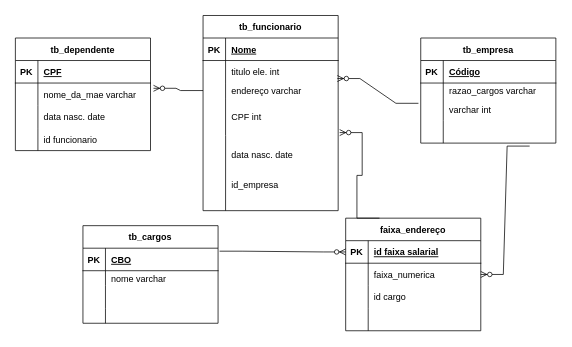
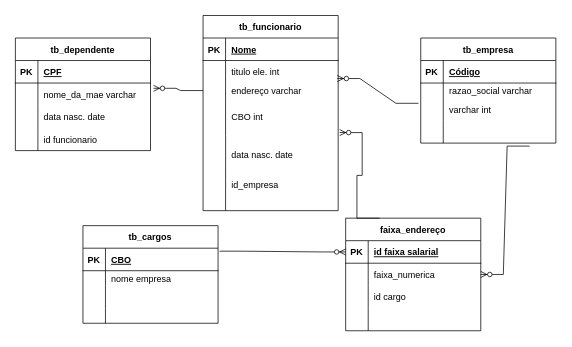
  <mxCell id="0" />
  <mxCell id="1" parent="0" />
  <mxCell id="2" value="tb_funcionario" style="shape=table;startSize=30;container=1;collapsible=1;childLayout=tableLayout;fixedRows=1;rowLines=0;fontStyle=1;align=center;resizeLast=1;" vertex="1" parent="1"><mxGeometry x="270" y="20" width="180" height="260" as="geometry" /></mxCell>
  <mxCell id="3" value="" style="shape=tableRow;horizontal=0;startSize=0;swimlaneHead=0;swimlaneBody=0;fillColor=none;collapsible=0;dropTarget=0;points=[[0,0.5],[1,0.5]];portConstraint=eastwest;top=0;left=0;right=0;bottom=1;" vertex="1" parent="2"><mxGeometry y="30" width="180" height="30" as="geometry" /></mxCell>
  <mxCell id="4" value="PK" style="shape=partialRectangle;connectable=0;fillColor=none;top=0;left=0;bottom=0;right=0;fontStyle=1;overflow=hidden;" vertex="1" parent="3"><mxGeometry width="30" height="30" as="geometry"><mxRectangle width="30" height="30" as="alternateBounds" /></mxGeometry></mxCell>
  <mxCell id="5" value="Nome" style="shape=partialRectangle;connectable=0;fillColor=none;top=0;left=0;bottom=0;right=0;align=left;spacingLeft=6;fontStyle=5;overflow=hidden;" vertex="1" parent="3"><mxGeometry x="30" width="150" height="30" as="geometry"><mxRectangle width="150" height="30" as="alternateBounds" /></mxGeometry></mxCell>
  <mxCell id="6" value="" style="shape=tableRow;horizontal=0;startSize=0;swimlaneHead=0;swimlaneBody=0;fillColor=none;collapsible=0;dropTarget=0;points=[[0,0.5],[1,0.5]];portConstraint=eastwest;top=0;left=0;right=0;bottom=0;" vertex="1" parent="2"><mxGeometry y="60" width="180" height="30" as="geometry" /></mxCell>
  <mxCell id="7" value="" style="shape=partialRectangle;connectable=0;fillColor=none;top=0;left=0;bottom=0;right=0;editable=1;overflow=hidden;" vertex="1" parent="6"><mxGeometry width="30" height="30" as="geometry"><mxRectangle width="30" height="30" as="alternateBounds" /></mxGeometry></mxCell>
  <mxCell id="8" value="titulo ele. int" style="shape=partialRectangle;connectable=0;fillColor=none;top=0;left=0;bottom=0;right=0;align=left;spacingLeft=6;overflow=hidden;" vertex="1" parent="6"><mxGeometry x="30" width="150" height="30" as="geometry"><mxRectangle width="150" height="30" as="alternateBounds" /></mxGeometry></mxCell>
  <mxCell id="9" value="" style="shape=tableRow;horizontal=0;startSize=0;swimlaneHead=0;swimlaneBody=0;fillColor=none;collapsible=0;dropTarget=0;points=[[0,0.5],[1,0.5]];portConstraint=eastwest;top=0;left=0;right=0;bottom=0;" vertex="1" parent="2"><mxGeometry y="90" width="180" height="20" as="geometry" /></mxCell>
  <mxCell id="10" value="" style="shape=partialRectangle;connectable=0;fillColor=none;top=0;left=0;bottom=0;right=0;editable=1;overflow=hidden;" vertex="1" parent="9"><mxGeometry width="30" height="20" as="geometry"><mxRectangle width="30" height="20" as="alternateBounds" /></mxGeometry></mxCell>
  <mxCell id="11" value="endereço varchar" style="shape=partialRectangle;connectable=0;fillColor=none;top=0;left=0;bottom=0;right=0;align=left;spacingLeft=6;overflow=hidden;" vertex="1" parent="9"><mxGeometry x="30" width="150" height="20" as="geometry"><mxRectangle width="150" height="20" as="alternateBounds" /></mxGeometry></mxCell>
  <mxCell id="12" value="" style="shape=tableRow;horizontal=0;startSize=0;swimlaneHead=0;swimlaneBody=0;fillColor=none;collapsible=0;dropTarget=0;points=[[0,0.5],[1,0.5]];portConstraint=eastwest;top=0;left=0;right=0;bottom=0;" vertex="1" parent="2"><mxGeometry y="110" width="180" height="50" as="geometry" /></mxCell>
  <mxCell id="13" value="" style="shape=partialRectangle;connectable=0;fillColor=none;top=0;left=0;bottom=0;right=0;editable=1;overflow=hidden;" vertex="1" parent="12"><mxGeometry width="30" height="50" as="geometry"><mxRectangle width="30" height="50" as="alternateBounds" /></mxGeometry></mxCell>
- <mxCell id="14" value="CPF int" style="shape=partialRectangle;connectable=0;fillColor=none;top=0;left=0;bottom=0;right=0;align=left;spacingLeft=6;overflow=hidden;verticalAlign=middle;" vertex="1" parent="12"><mxGeometry x="30" width="150" height="50" as="geometry"><mxRectangle width="150" height="50" as="alternateBounds" /></mxGeometry></mxCell>
+ <mxCell id="14" value="CBO int" style="shape=partialRectangle;connectable=0;fillColor=none;top=0;left=0;bottom=0;right=0;align=left;spacingLeft=6;overflow=hidden;verticalAlign=middle;" vertex="1" parent="12"><mxGeometry x="30" width="150" height="50" as="geometry"><mxRectangle width="150" height="50" as="alternateBounds" /></mxGeometry></mxCell>
  <mxCell id="15" value="" style="shape=tableRow;horizontal=0;startSize=0;swimlaneHead=0;swimlaneBody=0;fillColor=none;collapsible=0;dropTarget=0;points=[[0,0.5],[1,0.5]];portConstraint=eastwest;top=0;left=0;right=0;bottom=0;" vertex="1" parent="1"><mxGeometry x="340" y="190" width="180" height="50" as="geometry" /></mxCell>
  <mxCell id="16" value="" style="shape=partialRectangle;connectable=0;fillColor=none;top=0;left=0;bottom=0;right=0;editable=1;overflow=hidden;" vertex="1" parent="15"><mxGeometry width="30" height="50" as="geometry"><mxRectangle width="30" height="50" as="alternateBounds" /></mxGeometry></mxCell>
  <mxCell id="17" value="data nasc. date" style="shape=partialRectangle;connectable=0;fillColor=none;top=0;left=0;bottom=0;right=0;align=left;spacingLeft=6;overflow=hidden;verticalAlign=middle;" vertex="1" parent="1"><mxGeometry x="300" y="180" width="140" height="50" as="geometry"><mxRectangle width="150" height="50" as="alternateBounds" /></mxGeometry></mxCell>
  <mxCell id="18" value="id_empresa" style="shape=partialRectangle;connectable=0;fillColor=none;top=0;left=0;bottom=0;right=0;align=left;spacingLeft=6;overflow=hidden;verticalAlign=middle;" vertex="1" parent="1"><mxGeometry x="300" y="220" width="140" height="50" as="geometry"><mxRectangle width="150" height="50" as="alternateBounds" /></mxGeometry></mxCell>
  <mxCell id="19" value="" style="endArrow=none;html=1;rounded=0;entryX=0.167;entryY=1;entryDx=0;entryDy=0;entryPerimeter=0;" edge="1" parent="1" target="12"><mxGeometry width="50" height="50" relative="1" as="geometry"><mxPoint x="300" y="280" as="sourcePoint" /><mxPoint x="300" y="190" as="targetPoint" /></mxGeometry></mxCell>
  <mxCell id="20" value="tb_empresa" style="shape=table;startSize=30;container=1;collapsible=1;childLayout=tableLayout;fixedRows=1;rowLines=0;fontStyle=1;align=center;resizeLast=1;" vertex="1" parent="1"><mxGeometry x="560" y="50" width="180" height="140" as="geometry" /></mxCell>
  <mxCell id="21" value="" style="shape=tableRow;horizontal=0;startSize=0;swimlaneHead=0;swimlaneBody=0;fillColor=none;collapsible=0;dropTarget=0;points=[[0,0.5],[1,0.5]];portConstraint=eastwest;top=0;left=0;right=0;bottom=1;" vertex="1" parent="20"><mxGeometry y="30" width="180" height="30" as="geometry" /></mxCell>
  <mxCell id="22" value="PK" style="shape=partialRectangle;connectable=0;fillColor=none;top=0;left=0;bottom=0;right=0;fontStyle=1;overflow=hidden;" vertex="1" parent="21"><mxGeometry width="30" height="30" as="geometry"><mxRectangle width="30" height="30" as="alternateBounds" /></mxGeometry></mxCell>
  <mxCell id="23" value="Código" style="shape=partialRectangle;connectable=0;fillColor=none;top=0;left=0;bottom=0;right=0;align=left;spacingLeft=6;fontStyle=5;overflow=hidden;" vertex="1" parent="21"><mxGeometry x="30" width="150" height="30" as="geometry"><mxRectangle width="150" height="30" as="alternateBounds" /></mxGeometry></mxCell>
  <mxCell id="24" value="" style="shape=tableRow;horizontal=0;startSize=0;swimlaneHead=0;swimlaneBody=0;fillColor=none;collapsible=0;dropTarget=0;points=[[0,0.5],[1,0.5]];portConstraint=eastwest;top=0;left=0;right=0;bottom=0;" vertex="1" parent="20"><mxGeometry y="60" width="180" height="20" as="geometry" /></mxCell>
  <mxCell id="25" value="" style="shape=partialRectangle;connectable=0;fillColor=none;top=0;left=0;bottom=0;right=0;editable=1;overflow=hidden;" vertex="1" parent="24"><mxGeometry width="30" height="20" as="geometry"><mxRectangle width="30" height="20" as="alternateBounds" /></mxGeometry></mxCell>
- <mxCell id="26" value="razao_cargos varchar" style="shape=partialRectangle;connectable=0;fillColor=none;top=0;left=0;bottom=0;right=0;align=left;spacingLeft=6;overflow=hidden;" vertex="1" parent="24"><mxGeometry x="30" width="150" height="20" as="geometry"><mxRectangle width="150" height="20" as="alternateBounds" /></mxGeometry></mxCell>
+ <mxCell id="26" value="razao_social varchar" style="shape=partialRectangle;connectable=0;fillColor=none;top=0;left=0;bottom=0;right=0;align=left;spacingLeft=6;overflow=hidden;" vertex="1" parent="24"><mxGeometry x="30" width="150" height="20" as="geometry"><mxRectangle width="150" height="20" as="alternateBounds" /></mxGeometry></mxCell>
  <mxCell id="27" value="" style="shape=tableRow;horizontal=0;startSize=0;swimlaneHead=0;swimlaneBody=0;fillColor=none;collapsible=0;dropTarget=0;points=[[0,0.5],[1,0.5]];portConstraint=eastwest;top=0;left=0;right=0;bottom=0;" vertex="1" parent="20"><mxGeometry y="80" width="180" height="30" as="geometry" /></mxCell>
  <mxCell id="28" value="" style="shape=partialRectangle;connectable=0;fillColor=none;top=0;left=0;bottom=0;right=0;editable=1;overflow=hidden;" vertex="1" parent="27"><mxGeometry width="30" height="30" as="geometry"><mxRectangle width="30" height="30" as="alternateBounds" /></mxGeometry></mxCell>
  <mxCell id="29" value="varchar int" style="shape=partialRectangle;connectable=0;fillColor=none;top=0;left=0;bottom=0;right=0;align=left;spacingLeft=6;overflow=hidden;" vertex="1" parent="27"><mxGeometry x="30" width="150" height="30" as="geometry"><mxRectangle width="150" height="30" as="alternateBounds" /></mxGeometry></mxCell>
  <mxCell id="30" value="" style="shape=tableRow;horizontal=0;startSize=0;swimlaneHead=0;swimlaneBody=0;fillColor=none;collapsible=0;dropTarget=0;points=[[0,0.5],[1,0.5]];portConstraint=eastwest;top=0;left=0;right=0;bottom=0;" vertex="1" parent="20"><mxGeometry y="110" width="180" height="30" as="geometry" /></mxCell>
  <mxCell id="31" value="" style="shape=partialRectangle;connectable=0;fillColor=none;top=0;left=0;bottom=0;right=0;editable=1;overflow=hidden;" vertex="1" parent="30"><mxGeometry width="30" height="30" as="geometry"><mxRectangle width="30" height="30" as="alternateBounds" /></mxGeometry></mxCell>
  <mxCell id="32" value="" style="shape=partialRectangle;connectable=0;fillColor=none;top=0;left=0;bottom=0;right=0;align=left;spacingLeft=6;overflow=hidden;" vertex="1" parent="30"><mxGeometry x="30" width="150" height="30" as="geometry"><mxRectangle width="150" height="30" as="alternateBounds" /></mxGeometry></mxCell>
  <mxCell id="33" value="faixa_endereço" style="shape=table;startSize=30;container=1;collapsible=1;childLayout=tableLayout;fixedRows=1;rowLines=0;fontStyle=1;align=center;resizeLast=1;" vertex="1" parent="1"><mxGeometry x="460" y="290" width="180" height="150" as="geometry" /></mxCell>
  <mxCell id="34" value="" style="shape=tableRow;horizontal=0;startSize=0;swimlaneHead=0;swimlaneBody=0;fillColor=none;collapsible=0;dropTarget=0;points=[[0,0.5],[1,0.5]];portConstraint=eastwest;top=0;left=0;right=0;bottom=1;" vertex="1" parent="33"><mxGeometry y="30" width="180" height="30" as="geometry" /></mxCell>
  <mxCell id="35" value="PK" style="shape=partialRectangle;connectable=0;fillColor=none;top=0;left=0;bottom=0;right=0;fontStyle=1;overflow=hidden;" vertex="1" parent="34"><mxGeometry width="30" height="30" as="geometry"><mxRectangle width="30" height="30" as="alternateBounds" /></mxGeometry></mxCell>
  <mxCell id="36" value="id faixa salarial" style="shape=partialRectangle;connectable=0;fillColor=none;top=0;left=0;bottom=0;right=0;align=left;spacingLeft=6;fontStyle=5;overflow=hidden;" vertex="1" parent="34"><mxGeometry x="30" width="150" height="30" as="geometry"><mxRectangle width="150" height="30" as="alternateBounds" /></mxGeometry></mxCell>
  <mxCell id="37" value="" style="shape=tableRow;horizontal=0;startSize=0;swimlaneHead=0;swimlaneBody=0;fillColor=none;collapsible=0;dropTarget=0;points=[[0,0.5],[1,0.5]];portConstraint=eastwest;top=0;left=0;right=0;bottom=0;" vertex="1" parent="33"><mxGeometry y="60" width="180" height="30" as="geometry" /></mxCell>
  <mxCell id="38" value="" style="shape=partialRectangle;connectable=0;fillColor=none;top=0;left=0;bottom=0;right=0;editable=1;overflow=hidden;" vertex="1" parent="37"><mxGeometry width="30" height="30" as="geometry"><mxRectangle width="30" height="30" as="alternateBounds" /></mxGeometry></mxCell>
  <mxCell id="39" value="faixa_numerica" style="shape=partialRectangle;connectable=0;fillColor=none;top=0;left=0;bottom=0;right=0;align=left;spacingLeft=6;overflow=hidden;" vertex="1" parent="37"><mxGeometry x="30" width="150" height="30" as="geometry"><mxRectangle width="150" height="30" as="alternateBounds" /></mxGeometry></mxCell>
  <mxCell id="40" value="" style="shape=tableRow;horizontal=0;startSize=0;swimlaneHead=0;swimlaneBody=0;fillColor=none;collapsible=0;dropTarget=0;points=[[0,0.5],[1,0.5]];portConstraint=eastwest;top=0;left=0;right=0;bottom=0;" vertex="1" parent="33"><mxGeometry y="90" width="180" height="30" as="geometry" /></mxCell>
  <mxCell id="41" value="" style="shape=partialRectangle;connectable=0;fillColor=none;top=0;left=0;bottom=0;right=0;editable=1;overflow=hidden;" vertex="1" parent="40"><mxGeometry width="30" height="30" as="geometry"><mxRectangle width="30" height="30" as="alternateBounds" /></mxGeometry></mxCell>
  <mxCell id="42" value="id cargo" style="shape=partialRectangle;connectable=0;fillColor=none;top=0;left=0;bottom=0;right=0;align=left;spacingLeft=6;overflow=hidden;" vertex="1" parent="40"><mxGeometry x="30" width="150" height="30" as="geometry"><mxRectangle width="150" height="30" as="alternateBounds" /></mxGeometry></mxCell>
  <mxCell id="43" value="" style="shape=tableRow;horizontal=0;startSize=0;swimlaneHead=0;swimlaneBody=0;fillColor=none;collapsible=0;dropTarget=0;points=[[0,0.5],[1,0.5]];portConstraint=eastwest;top=0;left=0;right=0;bottom=0;" vertex="1" parent="33"><mxGeometry y="120" width="180" height="30" as="geometry" /></mxCell>
  <mxCell id="44" value="" style="shape=partialRectangle;connectable=0;fillColor=none;top=0;left=0;bottom=0;right=0;editable=1;overflow=hidden;" vertex="1" parent="43"><mxGeometry width="30" height="30" as="geometry"><mxRectangle width="30" height="30" as="alternateBounds" /></mxGeometry></mxCell>
  <mxCell id="45" value="" style="shape=partialRectangle;connectable=0;fillColor=none;top=0;left=0;bottom=0;right=0;align=left;spacingLeft=6;overflow=hidden;" vertex="1" parent="43"><mxGeometry x="30" width="150" height="30" as="geometry"><mxRectangle width="150" height="30" as="alternateBounds" /></mxGeometry></mxCell>
  <mxCell id="46" value="tb_cargos" style="shape=table;startSize=30;container=1;collapsible=1;childLayout=tableLayout;fixedRows=1;rowLines=0;fontStyle=1;align=center;resizeLast=1;" vertex="1" parent="1"><mxGeometry x="110" y="300" width="180" height="130" as="geometry" /></mxCell>
  <mxCell id="47" value="" style="shape=tableRow;horizontal=0;startSize=0;swimlaneHead=0;swimlaneBody=0;fillColor=none;collapsible=0;dropTarget=0;points=[[0,0.5],[1,0.5]];portConstraint=eastwest;top=0;left=0;right=0;bottom=1;" vertex="1" parent="46"><mxGeometry y="30" width="180" height="30" as="geometry" /></mxCell>
  <mxCell id="48" value="PK" style="shape=partialRectangle;connectable=0;fillColor=none;top=0;left=0;bottom=0;right=0;fontStyle=1;overflow=hidden;" vertex="1" parent="47"><mxGeometry width="30" height="30" as="geometry"><mxRectangle width="30" height="30" as="alternateBounds" /></mxGeometry></mxCell>
  <mxCell id="49" value="CBO" style="shape=partialRectangle;connectable=0;fillColor=none;top=0;left=0;bottom=0;right=0;align=left;spacingLeft=6;fontStyle=5;overflow=hidden;" vertex="1" parent="47"><mxGeometry x="30" width="150" height="30" as="geometry"><mxRectangle width="150" height="30" as="alternateBounds" /></mxGeometry></mxCell>
  <mxCell id="50" value="" style="shape=tableRow;horizontal=0;startSize=0;swimlaneHead=0;swimlaneBody=0;fillColor=none;collapsible=0;dropTarget=0;points=[[0,0.5],[1,0.5]];portConstraint=eastwest;top=0;left=0;right=0;bottom=0;" vertex="1" parent="46"><mxGeometry y="60" width="180" height="20" as="geometry" /></mxCell>
  <mxCell id="51" value="" style="shape=partialRectangle;connectable=0;fillColor=none;top=0;left=0;bottom=0;right=0;editable=1;overflow=hidden;" vertex="1" parent="50"><mxGeometry width="30" height="20" as="geometry"><mxRectangle width="30" height="20" as="alternateBounds" /></mxGeometry></mxCell>
- <mxCell id="52" value="nome varchar" style="shape=partialRectangle;connectable=0;fillColor=none;top=0;left=0;bottom=0;right=0;align=left;spacingLeft=6;overflow=hidden;" vertex="1" parent="50"><mxGeometry x="30" width="150" height="20" as="geometry"><mxRectangle width="150" height="20" as="alternateBounds" /></mxGeometry></mxCell>
+ <mxCell id="52" value="nome empresa" style="shape=partialRectangle;connectable=0;fillColor=none;top=0;left=0;bottom=0;right=0;align=left;spacingLeft=6;overflow=hidden;" vertex="1" parent="50"><mxGeometry x="30" width="150" height="20" as="geometry"><mxRectangle width="150" height="20" as="alternateBounds" /></mxGeometry></mxCell>
  <mxCell id="53" value="" style="shape=tableRow;horizontal=0;startSize=0;swimlaneHead=0;swimlaneBody=0;fillColor=none;collapsible=0;dropTarget=0;points=[[0,0.5],[1,0.5]];portConstraint=eastwest;top=0;left=0;right=0;bottom=0;" vertex="1" parent="46"><mxGeometry y="80" width="180" height="30" as="geometry" /></mxCell>
  <mxCell id="54" value="" style="shape=partialRectangle;connectable=0;fillColor=none;top=0;left=0;bottom=0;right=0;editable=1;overflow=hidden;" vertex="1" parent="53"><mxGeometry width="30" height="30" as="geometry"><mxRectangle width="30" height="30" as="alternateBounds" /></mxGeometry></mxCell>
  <mxCell id="55" value="" style="shape=partialRectangle;connectable=0;fillColor=none;top=0;left=0;bottom=0;right=0;align=left;spacingLeft=6;overflow=hidden;" vertex="1" parent="53"><mxGeometry x="30" width="150" height="30" as="geometry"><mxRectangle width="150" height="30" as="alternateBounds" /></mxGeometry></mxCell>
  <mxCell id="56" value="" style="shape=tableRow;horizontal=0;startSize=0;swimlaneHead=0;swimlaneBody=0;fillColor=none;collapsible=0;dropTarget=0;points=[[0,0.5],[1,0.5]];portConstraint=eastwest;top=0;left=0;right=0;bottom=0;" vertex="1" parent="46"><mxGeometry y="110" width="180" height="20" as="geometry" /></mxCell>
  <mxCell id="57" value="" style="shape=partialRectangle;connectable=0;fillColor=none;top=0;left=0;bottom=0;right=0;editable=1;overflow=hidden;" vertex="1" parent="56"><mxGeometry width="30" height="20" as="geometry"><mxRectangle width="30" height="20" as="alternateBounds" /></mxGeometry></mxCell>
  <mxCell id="58" value="" style="shape=partialRectangle;connectable=0;fillColor=none;top=0;left=0;bottom=0;right=0;align=left;spacingLeft=6;overflow=hidden;" vertex="1" parent="56"><mxGeometry x="30" width="150" height="20" as="geometry"><mxRectangle width="150" height="20" as="alternateBounds" /></mxGeometry></mxCell>
  <mxCell id="59" value="tb_dependente" style="shape=table;startSize=30;container=1;collapsible=1;childLayout=tableLayout;fixedRows=1;rowLines=0;fontStyle=1;align=center;resizeLast=1;" vertex="1" parent="1"><mxGeometry x="20" y="50" width="180" height="150" as="geometry" /></mxCell>
  <mxCell id="60" value="" style="shape=tableRow;horizontal=0;startSize=0;swimlaneHead=0;swimlaneBody=0;fillColor=none;collapsible=0;dropTarget=0;points=[[0,0.5],[1,0.5]];portConstraint=eastwest;top=0;left=0;right=0;bottom=1;" vertex="1" parent="59"><mxGeometry y="30" width="180" height="30" as="geometry" /></mxCell>
  <mxCell id="61" value="PK" style="shape=partialRectangle;connectable=0;fillColor=none;top=0;left=0;bottom=0;right=0;fontStyle=1;overflow=hidden;" vertex="1" parent="60"><mxGeometry width="30" height="30" as="geometry"><mxRectangle width="30" height="30" as="alternateBounds" /></mxGeometry></mxCell>
  <mxCell id="62" value="CPF" style="shape=partialRectangle;connectable=0;fillColor=none;top=0;left=0;bottom=0;right=0;align=left;spacingLeft=6;fontStyle=5;overflow=hidden;" vertex="1" parent="60"><mxGeometry x="30" width="150" height="30" as="geometry"><mxRectangle width="150" height="30" as="alternateBounds" /></mxGeometry></mxCell>
  <mxCell id="63" value="" style="shape=tableRow;horizontal=0;startSize=0;swimlaneHead=0;swimlaneBody=0;fillColor=none;collapsible=0;dropTarget=0;points=[[0,0.5],[1,0.5]];portConstraint=eastwest;top=0;left=0;right=0;bottom=0;" vertex="1" parent="59"><mxGeometry y="60" width="180" height="30" as="geometry" /></mxCell>
  <mxCell id="64" value="" style="shape=partialRectangle;connectable=0;fillColor=none;top=0;left=0;bottom=0;right=0;editable=1;overflow=hidden;" vertex="1" parent="63"><mxGeometry width="30" height="30" as="geometry"><mxRectangle width="30" height="30" as="alternateBounds" /></mxGeometry></mxCell>
  <mxCell id="65" value="nome_da_mae varchar" style="shape=partialRectangle;connectable=0;fillColor=none;top=0;left=0;bottom=0;right=0;align=left;spacingLeft=6;overflow=hidden;" vertex="1" parent="63"><mxGeometry x="30" width="150" height="30" as="geometry"><mxRectangle width="150" height="30" as="alternateBounds" /></mxGeometry></mxCell>
  <mxCell id="66" value="" style="shape=tableRow;horizontal=0;startSize=0;swimlaneHead=0;swimlaneBody=0;fillColor=none;collapsible=0;dropTarget=0;points=[[0,0.5],[1,0.5]];portConstraint=eastwest;top=0;left=0;right=0;bottom=0;" vertex="1" parent="59"><mxGeometry y="90" width="180" height="30" as="geometry" /></mxCell>
  <mxCell id="67" value="" style="shape=partialRectangle;connectable=0;fillColor=none;top=0;left=0;bottom=0;right=0;editable=1;overflow=hidden;" vertex="1" parent="66"><mxGeometry width="30" height="30" as="geometry"><mxRectangle width="30" height="30" as="alternateBounds" /></mxGeometry></mxCell>
  <mxCell id="68" value="data nasc. date" style="shape=partialRectangle;connectable=0;fillColor=none;top=0;left=0;bottom=0;right=0;align=left;spacingLeft=6;overflow=hidden;" vertex="1" parent="66"><mxGeometry x="30" width="150" height="30" as="geometry"><mxRectangle width="150" height="30" as="alternateBounds" /></mxGeometry></mxCell>
  <mxCell id="69" value="" style="shape=tableRow;horizontal=0;startSize=0;swimlaneHead=0;swimlaneBody=0;fillColor=none;collapsible=0;dropTarget=0;points=[[0,0.5],[1,0.5]];portConstraint=eastwest;top=0;left=0;right=0;bottom=0;" vertex="1" parent="59"><mxGeometry y="120" width="180" height="30" as="geometry" /></mxCell>
  <mxCell id="70" value="" style="shape=partialRectangle;connectable=0;fillColor=none;top=0;left=0;bottom=0;right=0;editable=1;overflow=hidden;" vertex="1" parent="69"><mxGeometry width="30" height="30" as="geometry"><mxRectangle width="30" height="30" as="alternateBounds" /></mxGeometry></mxCell>
  <mxCell id="71" value="id funcionario" style="shape=partialRectangle;connectable=0;fillColor=none;top=0;left=0;bottom=0;right=0;align=left;spacingLeft=6;overflow=hidden;" vertex="1" parent="69"><mxGeometry x="30" width="150" height="30" as="geometry"><mxRectangle width="150" height="30" as="alternateBounds" /></mxGeometry></mxCell>
  <mxCell id="72" value="" style="edgeStyle=entityRelationEdgeStyle;fontSize=12;html=1;endArrow=ERzeroToMany;endFill=1;rounded=0;exitX=-0.017;exitY=0.233;exitDx=0;exitDy=0;exitPerimeter=0;entryX=0.994;entryY=0.8;entryDx=0;entryDy=0;entryPerimeter=0;" edge="1" parent="1" source="27" target="6"><mxGeometry width="100" height="100" relative="1" as="geometry"><mxPoint x="410" y="200" as="sourcePoint" /><mxPoint x="460" y="140" as="targetPoint" /></mxGeometry></mxCell>
  <mxCell id="73" value="" style="edgeStyle=entityRelationEdgeStyle;fontSize=12;html=1;endArrow=ERzeroToMany;endFill=1;rounded=0;exitX=0.806;exitY=1.133;exitDx=0;exitDy=0;exitPerimeter=0;entryX=1;entryY=0.5;entryDx=0;entryDy=0;" edge="1" parent="1" source="30" target="37"><mxGeometry width="100" height="100" relative="1" as="geometry"><mxPoint x="410" y="300" as="sourcePoint" /><mxPoint x="510" y="200" as="targetPoint" /></mxGeometry></mxCell>
  <mxCell id="74" value="" style="edgeStyle=entityRelationEdgeStyle;fontSize=12;html=1;endArrow=ERzeroToMany;endFill=1;rounded=0;exitX=0.25;exitY=0;exitDx=0;exitDy=0;entryX=1.011;entryY=0.92;entryDx=0;entryDy=0;entryPerimeter=0;" edge="1" parent="1" source="33" target="12"><mxGeometry width="100" height="100" relative="1" as="geometry"><mxPoint x="410" y="300" as="sourcePoint" /><mxPoint x="450" y="200" as="targetPoint" /></mxGeometry></mxCell>
  <mxCell id="75" value="" style="edgeStyle=entityRelationEdgeStyle;fontSize=12;html=1;endArrow=ERzeroToMany;endFill=1;rounded=0;exitX=1.011;exitY=0.133;exitDx=0;exitDy=0;exitPerimeter=0;entryX=0;entryY=0.5;entryDx=0;entryDy=0;" edge="1" parent="1" source="47" target="34"><mxGeometry width="100" height="100" relative="1" as="geometry"><mxPoint x="410" y="300" as="sourcePoint" /><mxPoint x="510" y="200" as="targetPoint" /></mxGeometry></mxCell>
  <mxCell id="76" value="" style="edgeStyle=entityRelationEdgeStyle;fontSize=12;html=1;endArrow=ERzeroToMany;endFill=1;rounded=0;exitX=0;exitY=0.5;exitDx=0;exitDy=0;entryX=1.022;entryY=0.233;entryDx=0;entryDy=0;entryPerimeter=0;" edge="1" parent="1" source="9" target="63"><mxGeometry width="100" height="100" relative="1" as="geometry"><mxPoint x="410" y="300" as="sourcePoint" /><mxPoint x="510" y="200" as="targetPoint" /></mxGeometry></mxCell>
